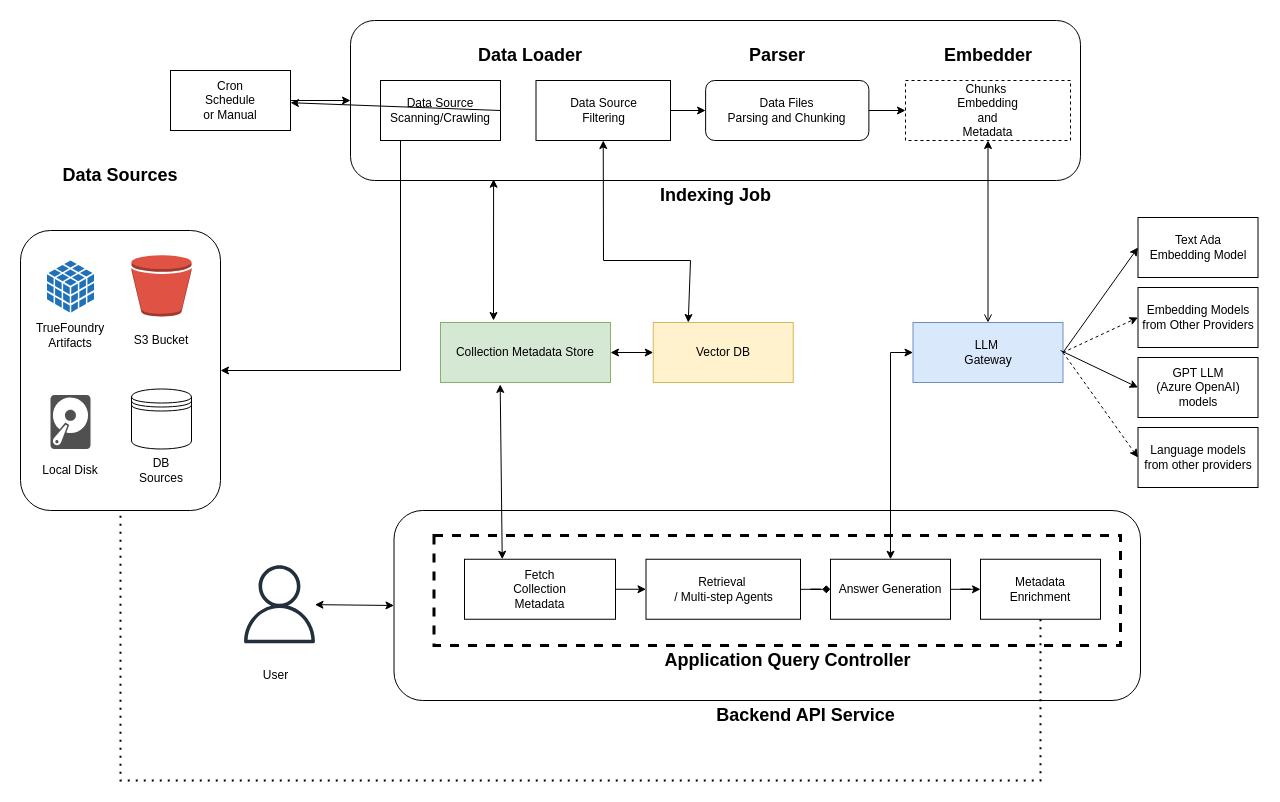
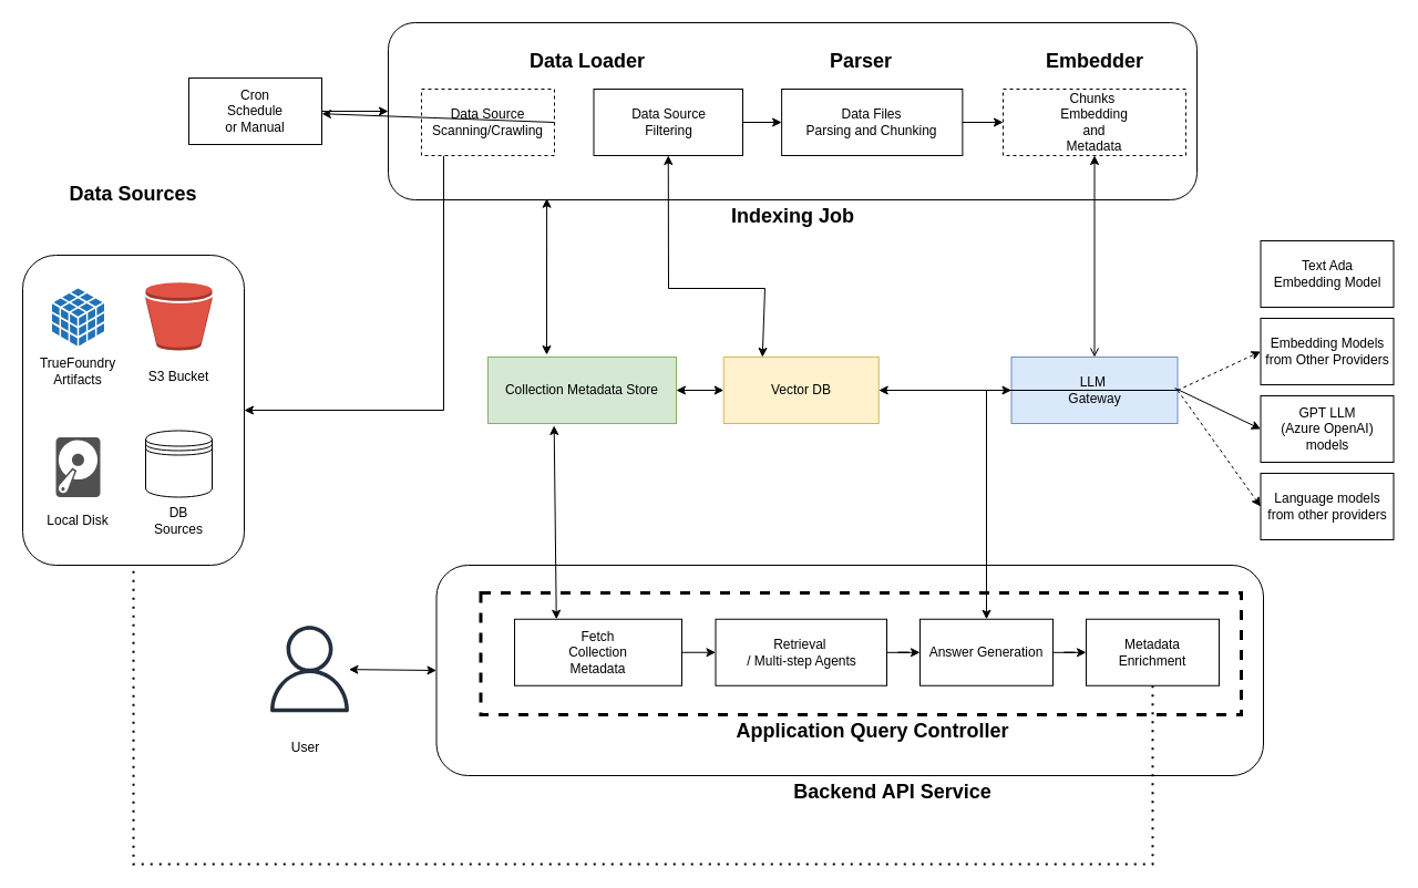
  <mxCell id="0" />
  <mxCell id="1" parent="0" />
  <mxCell id="2" value="" style="rounded=1;whiteSpace=wrap;html=1;fillColor=none;" parent="1" vertex="1"><mxGeometry x="393.5" y="510" width="746.5" height="190" as="geometry" /></mxCell>
  <mxCell id="3" value="" style="rounded=0;whiteSpace=wrap;html=1;fillColor=none;dashed=1;strokeWidth=3;" parent="1" vertex="1"><mxGeometry x="433.5" y="535" width="686.5" height="110" as="geometry" /></mxCell>
  <mxCell id="4" value="" style="rounded=1;whiteSpace=wrap;html=1;fillColor=none;" parent="1" vertex="1"><mxGeometry x="350" y="20" width="730" height="160" as="geometry" /></mxCell>
  <mxCell id="5" value="Collection Metadata Store" style="rounded=0;whiteSpace=wrap;html=1;fillColor=#d5e8d4;strokeColor=#82b366;" parent="1" vertex="1"><mxGeometry x="440" y="322" width="170" height="60" as="geometry" /></mxCell>
  <mxCell id="6" value="Vector DB" style="rounded=0;whiteSpace=wrap;html=1;fillColor=#fff2cc;strokeColor=#d6b656;" parent="1" vertex="1"><mxGeometry x="652.75" y="322" width="140" height="60" as="geometry" /></mxCell>
  <mxCell id="7" value="" style="edgeStyle=orthogonalEdgeStyle;rounded=0;orthogonalLoop=1;jettySize=auto;html=1;entryX=1;entryY=0.5;entryDx=0;entryDy=0;" parent="1" source="8" target="44" edge="1"><mxGeometry relative="1" as="geometry"><Array as="points"><mxPoint x="400" y="370" /></Array></mxGeometry></mxCell>
- <mxCell id="8" value="Data Source&lt;div&gt;Scanning/Crawling&lt;/div&gt;" style="rounded=0;whiteSpace=wrap;html=1;" parent="1" vertex="1"><mxGeometry x="380" y="80" width="120" height="60" as="geometry" /></mxCell>
+ <mxCell id="8" value="Data Source&lt;div&gt;Scanning/Crawling&lt;/div&gt;" style="rounded=0;whiteSpace=wrap;html=1;dashed=1;" parent="1" vertex="1"><mxGeometry x="380" y="80" width="120" height="60" as="geometry" /></mxCell>
  <mxCell id="9" value="Data Source&lt;div&gt;Filtering&lt;/div&gt;" style="rounded=0;whiteSpace=wrap;html=1;" parent="1" vertex="1"><mxGeometry x="535.5" y="80" width="134.5" height="60" as="geometry" /></mxCell>
- <mxCell id="10" value="Data Files&lt;div&gt;Parsing and Chunking&lt;/div&gt;" style="whiteSpace=wrap;html=1;rounded=1;" parent="1" vertex="1"><mxGeometry x="705.13" y="80" width="163.25" height="60" as="geometry" /></mxCell>
+ <mxCell id="10" value="Data Files&lt;div&gt;Parsing and Chunking&lt;/div&gt;" style="rounded=0;whiteSpace=wrap;html=1;" parent="1" vertex="1"><mxGeometry x="705.13" y="80" width="163.25" height="60" as="geometry" /></mxCell>
  <mxCell id="11" value="Chunks&amp;nbsp;&lt;div&gt;Embedding&lt;/div&gt;&lt;div&gt;and&lt;/div&gt;&lt;div&gt;Metadata&lt;/div&gt;" style="rounded=0;whiteSpace=wrap;html=1;dashed=1;" parent="1" vertex="1"><mxGeometry x="905" y="80" width="165" height="60" as="geometry" /></mxCell>
  <mxCell id="12" value="" style="endArrow=classic;html=1;rounded=0;exitX=1;exitY=0.5;exitDx=0;exitDy=0;" parent="1" source="8" target="17" edge="1"><mxGeometry width="50" height="50" relative="1" as="geometry"><mxPoint x="630" y="270" as="sourcePoint" /><mxPoint x="680" y="220" as="targetPoint" /></mxGeometry></mxCell>
  <mxCell id="13" value="" style="endArrow=classic;html=1;rounded=0;entryX=0;entryY=0.5;entryDx=0;entryDy=0;exitX=1;exitY=0.5;exitDx=0;exitDy=0;" parent="1" source="9" target="10" edge="1"><mxGeometry width="50" height="50" relative="1" as="geometry"><mxPoint x="640" y="150" as="sourcePoint" /><mxPoint x="530" y="160" as="targetPoint" /></mxGeometry></mxCell>
  <mxCell id="14" value="" style="endArrow=classic;html=1;rounded=0;entryX=0;entryY=0.5;entryDx=0;entryDy=0;exitX=1;exitY=0.5;exitDx=0;exitDy=0;" parent="1" source="10" target="11" edge="1"><mxGeometry width="50" height="50" relative="1" as="geometry"><mxPoint x="650" y="160" as="sourcePoint" /><mxPoint x="670" y="160" as="targetPoint" /></mxGeometry></mxCell>
  <mxCell id="15" value="" style="endArrow=classic;startArrow=classic;html=1;rounded=0;entryX=0.25;entryY=0;entryDx=0;entryDy=0;exitX=0.5;exitY=1;exitDx=0;exitDy=0;" parent="1" source="9" target="6" edge="1"><mxGeometry width="50" height="50" relative="1" as="geometry"><mxPoint x="550" y="270" as="sourcePoint" /><mxPoint x="600" y="220" as="targetPoint" /><Array as="points"><mxPoint x="603" y="260" /><mxPoint x="690" y="260" /></Array></mxGeometry></mxCell>
  <mxCell id="16" value="&lt;font style=&quot;font-size: 18px;&quot;&gt;&lt;b&gt;Indexing Job&lt;/b&gt;&lt;/font&gt;" style="text;html=1;align=center;verticalAlign=middle;resizable=0;points=[];autosize=1;strokeColor=none;fillColor=none;fontSize=16;" parent="1" vertex="1"><mxGeometry x="650" y="175" width="130" height="40" as="geometry" /></mxCell>
  <mxCell id="17" value="Cron&lt;div&gt;Schedule&lt;/div&gt;&lt;div&gt;or Manual&lt;/div&gt;" style="rounded=0;whiteSpace=wrap;html=1;" parent="1" vertex="1"><mxGeometry x="170" y="70" width="120" height="60" as="geometry" /></mxCell>
  <mxCell id="18" value="" style="endArrow=classic;html=1;rounded=0;exitX=1;exitY=0.5;exitDx=0;exitDy=0;entryX=0;entryY=0.5;entryDx=0;entryDy=0;" parent="1" source="17" target="4" edge="1"><mxGeometry width="50" height="50" relative="1" as="geometry"><mxPoint x="510" y="110" as="sourcePoint" /><mxPoint x="560" y="60" as="targetPoint" /></mxGeometry></mxCell>
  <mxCell id="19" value="" style="endArrow=classic;startArrow=classic;html=1;rounded=0;exitX=0.196;exitY=0.992;exitDx=0;exitDy=0;exitPerimeter=0;" parent="1" source="4" edge="1"><mxGeometry width="50" height="50" relative="1" as="geometry"><mxPoint x="550" y="210" as="sourcePoint" /><mxPoint x="493" y="320" as="targetPoint" /></mxGeometry></mxCell>
  <mxCell id="20" value="&lt;div&gt;GPT LLM&lt;/div&gt;(Azure OpenAI)&lt;div&gt;models&lt;/div&gt;" style="rounded=0;whiteSpace=wrap;html=1;" parent="1" vertex="1"><mxGeometry x="1137.5" y="357" width="120" height="60" as="geometry" /></mxCell>
  <mxCell id="21" value="&lt;div&gt;&lt;/div&gt;&lt;div&gt;Language models&lt;/div&gt;&lt;div&gt;from other providers&lt;/div&gt;" style="rounded=0;whiteSpace=wrap;html=1;" parent="1" vertex="1"><mxGeometry x="1137.5" y="427" width="120" height="60" as="geometry" /></mxCell>
  <mxCell id="22" value="Fetch&lt;div&gt;Collection&lt;/div&gt;&lt;div&gt;Metadata&lt;/div&gt;" style="rounded=0;whiteSpace=wrap;html=1;" parent="1" vertex="1"><mxGeometry x="464" y="558.75" width="151" height="60" as="geometry" /></mxCell>
- <mxCell id="23" value="" style="edgeStyle=orthogonalEdgeStyle;rounded=0;orthogonalLoop=1;jettySize=auto;html=1;endArrow=diamond;" parent="1" source="24" target="26" edge="1"><mxGeometry relative="1" as="geometry" /></mxCell>
+ <mxCell id="23" value="" style="edgeStyle=orthogonalEdgeStyle;rounded=0;orthogonalLoop=1;jettySize=auto;html=1;" parent="1" source="24" target="26" edge="1"><mxGeometry relative="1" as="geometry" /></mxCell>
  <mxCell id="24" value="Retrieval&amp;nbsp;&lt;div&gt;/ Multi-step Agents&lt;/div&gt;" style="rounded=0;whiteSpace=wrap;html=1;" parent="1" vertex="1"><mxGeometry x="645.5" y="558.75" width="154.5" height="60" as="geometry" /></mxCell>
  <mxCell id="25" value="" style="edgeStyle=orthogonalEdgeStyle;rounded=0;orthogonalLoop=1;jettySize=auto;html=1;" parent="1" source="26" target="27" edge="1"><mxGeometry relative="1" as="geometry" /></mxCell>
  <mxCell id="26" value="Answer Generation" style="rounded=0;whiteSpace=wrap;html=1;" parent="1" vertex="1"><mxGeometry x="830" y="558.75" width="120" height="60" as="geometry" /></mxCell>
  <mxCell id="27" value="Metadata&lt;div&gt;Enrichment&lt;/div&gt;" style="rounded=0;whiteSpace=wrap;html=1;" parent="1" vertex="1"><mxGeometry x="980" y="558.75" width="120" height="60" as="geometry" /></mxCell>
  <mxCell id="28" value="" style="endArrow=classic;html=1;rounded=0;exitX=1;exitY=0.5;exitDx=0;exitDy=0;entryX=0;entryY=0.5;entryDx=0;entryDy=0;" parent="1" source="22" target="24" edge="1"><mxGeometry width="50" height="50" relative="1" as="geometry"><mxPoint x="723.5" y="710" as="sourcePoint" /><mxPoint x="773.5" y="660" as="targetPoint" /></mxGeometry></mxCell>
  <mxCell id="29" value="" style="endArrow=classic;html=1;rounded=0;startArrow=classic;startFill=1;" parent="1" source="6" target="5" edge="1"><mxGeometry width="50" height="50" relative="1" as="geometry"><mxPoint x="710" y="350" as="sourcePoint" /><mxPoint x="710" y="630" as="targetPoint" /></mxGeometry></mxCell>
  <mxCell id="30" value="&lt;div&gt;LLM&amp;nbsp;&lt;/div&gt;&lt;div&gt;Gateway&lt;/div&gt;" style="rounded=0;whiteSpace=wrap;html=1;fillColor=#dae8fc;strokeColor=#6c8ebf;" parent="1" vertex="1"><mxGeometry x="912.5" y="322" width="150" height="60" as="geometry" /></mxCell>
  <mxCell id="31" value="Text Ada&lt;div&gt;Embedding Model&lt;/div&gt;" style="rounded=0;whiteSpace=wrap;html=1;" parent="1" vertex="1"><mxGeometry x="1137.5" y="217" width="120" height="60" as="geometry" /></mxCell>
  <mxCell id="32" value="Embedding Models&lt;div&gt;from Other Providers&lt;/div&gt;" style="rounded=0;whiteSpace=wrap;html=1;" parent="1" vertex="1"><mxGeometry x="1137.5" y="287" width="120" height="60" as="geometry" /></mxCell>
- <mxCell id="33" value="" style="endArrow=classic;html=1;rounded=0;entryX=0;entryY=0.5;entryDx=0;entryDy=0;exitX=1;exitY=0.5;exitDx=0;exitDy=0;" parent="1" source="30" target="31" edge="1"><mxGeometry width="50" height="50" relative="1" as="geometry"><mxPoint x="1110" y="354.5" as="sourcePoint" /><mxPoint x="1717.5" y="387.5" as="targetPoint" /></mxGeometry></mxCell>
+ <mxCell id="33" value="" style="endArrow=classic;html=1;rounded=0;exitX=1;exitY=0.5;exitDx=0;exitDy=0;" parent="1" source="30" target="6" edge="1"><mxGeometry width="50" height="50" relative="1" as="geometry"><mxPoint x="1110" y="354.5" as="sourcePoint" /><mxPoint x="1717.5" y="387.5" as="targetPoint" /></mxGeometry></mxCell>
  <mxCell id="34" value="" style="endArrow=classic;html=1;rounded=0;dashed=1;entryX=0;entryY=0.5;entryDx=0;entryDy=0;exitX=1;exitY=0.5;exitDx=0;exitDy=0;" parent="1" source="30" target="32" edge="1"><mxGeometry width="50" height="50" relative="1" as="geometry"><mxPoint x="1060" y="340" as="sourcePoint" /><mxPoint x="1137.5" y="334.5" as="targetPoint" /></mxGeometry></mxCell>
  <mxCell id="35" value="" style="sketch=0;outlineConnect=0;fontColor=#232F3E;gradientColor=none;fillColor=#232F3D;strokeColor=none;dashed=0;verticalLabelPosition=bottom;verticalAlign=top;align=center;html=1;fontSize=12;fontStyle=0;aspect=fixed;pointerEvents=1;shape=mxgraph.aws4.user;" parent="1" vertex="1"><mxGeometry x="240" y="564.75" width="78" height="78" as="geometry" /></mxCell>
  <mxCell id="36" value="" style="endArrow=classic;html=1;rounded=0;entryX=0;entryY=0.5;entryDx=0;entryDy=0;" parent="1" target="20" edge="1"><mxGeometry width="50" height="50" relative="1" as="geometry"><mxPoint x="1060" y="350" as="sourcePoint" /><mxPoint x="1137.5" y="404.5" as="targetPoint" /></mxGeometry></mxCell>
  <mxCell id="37" value="" style="endArrow=classic;html=1;rounded=0;dashed=1;entryX=0;entryY=0.5;entryDx=0;entryDy=0;exitX=1;exitY=0.5;exitDx=0;exitDy=0;" parent="1" source="30" target="21" edge="1"><mxGeometry width="50" height="50" relative="1" as="geometry"><mxPoint x="1110" y="354.5" as="sourcePoint" /><mxPoint x="1537.5" y="177.5" as="targetPoint" /></mxGeometry></mxCell>
  <mxCell id="38" value="" style="endArrow=classic;startArrow=classic;html=1;rounded=0;entryX=0;entryY=0.5;entryDx=0;entryDy=0;" parent="1" source="35" target="2" edge="1"><mxGeometry width="50" height="50" relative="1" as="geometry"><mxPoint x="348.955" y="590" as="sourcePoint" /><mxPoint x="763.5" y="540" as="targetPoint" /></mxGeometry></mxCell>
  <mxCell id="39" value="" style="endArrow=classic;startArrow=classic;html=1;rounded=0;entryX=0;entryY=0.5;entryDx=0;entryDy=0;exitX=0.5;exitY=0;exitDx=0;exitDy=0;" parent="1" source="26" target="30" edge="1"><mxGeometry width="50" height="50" relative="1" as="geometry"><mxPoint x="1053.5" y="640" as="sourcePoint" /><mxPoint x="1123.5" y="640" as="targetPoint" /><Array as="points"><mxPoint x="890" y="352" /></Array></mxGeometry></mxCell>
  <mxCell id="40" value="&lt;font style=&quot;font-size: 18px;&quot;&gt;&lt;b&gt;Backend API Service&lt;/b&gt;&lt;/font&gt;" style="text;html=1;align=center;verticalAlign=middle;resizable=0;points=[];autosize=1;strokeColor=none;fillColor=none;fontSize=16;" parent="1" vertex="1"><mxGeometry x="705" y="695" width="200" height="40" as="geometry" /></mxCell>
  <mxCell id="41" value="" style="endArrow=classic;startArrow=classic;html=1;rounded=0;entryX=0.351;entryY=1.032;entryDx=0;entryDy=0;exitX=0.25;exitY=0;exitDx=0;exitDy=0;entryPerimeter=0;" parent="1" source="22" target="5" edge="1"><mxGeometry width="50" height="50" relative="1" as="geometry"><mxPoint x="610" y="430" as="sourcePoint" /><mxPoint x="660" y="380" as="targetPoint" /></mxGeometry></mxCell>
  <mxCell id="42" value="&lt;b&gt;&lt;font style=&quot;font-size: 18px;&quot;&gt;Application Query Controller&lt;/font&gt;&lt;/b&gt;" style="text;html=1;align=center;verticalAlign=middle;resizable=0;points=[];autosize=1;strokeColor=none;fillColor=none;fontSize=16;" parent="1" vertex="1"><mxGeometry x="651.75" y="640" width="270" height="40" as="geometry" /></mxCell>
  <mxCell id="43" value="" style="group" parent="1" vertex="1" connectable="0"><mxGeometry x="20" y="230" width="200" height="280" as="geometry" /></mxCell>
  <mxCell id="44" value="" style="rounded=1;whiteSpace=wrap;html=1;fillColor=none;" parent="43" vertex="1"><mxGeometry width="200" height="280" as="geometry" /></mxCell>
  <mxCell id="45" value="" style="outlineConnect=0;dashed=0;verticalLabelPosition=bottom;verticalAlign=top;align=center;html=1;shape=mxgraph.aws3.bucket;fillColor=#E05243;gradientColor=none;" parent="43" vertex="1"><mxGeometry x="111" y="24.5" width="60" height="61.5" as="geometry" /></mxCell>
  <mxCell id="46" value="" style="sketch=0;pointerEvents=1;shadow=0;dashed=0;html=1;strokeColor=none;fillColor=#505050;labelPosition=center;verticalLabelPosition=bottom;verticalAlign=top;outlineConnect=0;align=center;shape=mxgraph.office.devices.hard_disk;" parent="43" vertex="1"><mxGeometry x="30" y="164.5" width="40" height="54" as="geometry" /></mxCell>
  <mxCell id="47" value="" style="sketch=0;shadow=0;dashed=0;html=1;strokeColor=none;labelPosition=center;verticalLabelPosition=bottom;verticalAlign=top;outlineConnect=0;align=center;shape=mxgraph.office.databases.database_cube;fillColor=#2072B8;" parent="43" vertex="1"><mxGeometry x="26.5" y="30" width="47" height="52" as="geometry" /></mxCell>
  <mxCell id="48" value="TrueFoundry&lt;div&gt;Artifacts&lt;/div&gt;" style="text;html=1;align=center;verticalAlign=middle;whiteSpace=wrap;rounded=0;" parent="43" vertex="1"><mxGeometry x="20" y="90" width="60" height="30" as="geometry" /></mxCell>
  <mxCell id="49" value="Local Disk" style="text;html=1;align=center;verticalAlign=middle;whiteSpace=wrap;rounded=0;" parent="43" vertex="1"><mxGeometry x="20" y="224.5" width="60" height="30" as="geometry" /></mxCell>
  <mxCell id="50" value="S3 Bucket" style="text;html=1;align=center;verticalAlign=middle;whiteSpace=wrap;rounded=0;" parent="43" vertex="1"><mxGeometry x="111" y="94.5" width="60" height="30" as="geometry" /></mxCell>
  <mxCell id="51" value="" style="shape=datastore;whiteSpace=wrap;html=1;" parent="43" vertex="1"><mxGeometry x="111" y="158.5" width="60" height="60" as="geometry" /></mxCell>
  <mxCell id="52" value="DB Sources" style="text;html=1;align=center;verticalAlign=middle;whiteSpace=wrap;rounded=0;" parent="43" vertex="1"><mxGeometry x="111" y="224.5" width="60" height="30" as="geometry" /></mxCell>
  <mxCell id="53" value="" style="endArrow=none;dashed=1;html=1;dashPattern=1 3;strokeWidth=2;rounded=0;entryX=0.5;entryY=1;entryDx=0;entryDy=0;exitX=0.5;exitY=1;exitDx=0;exitDy=0;" parent="1" source="27" target="44" edge="1"><mxGeometry width="50" height="50" relative="1" as="geometry"><mxPoint x="1100" y="780" as="sourcePoint" /><mxPoint x="110" y="530" as="targetPoint" /><Array as="points"><mxPoint x="1040" y="780" /><mxPoint x="120" y="780" /></Array></mxGeometry></mxCell>
  <mxCell id="54" value="User" style="text;html=1;align=center;verticalAlign=middle;resizable=0;points=[];autosize=1;strokeColor=none;fillColor=none;" parent="1" vertex="1"><mxGeometry x="250" y="660" width="50" height="30" as="geometry" /></mxCell>
  <mxCell id="55" value="" style="endArrow=open;startArrow=classic;html=1;rounded=0;exitX=0.5;exitY=1;exitDx=0;exitDy=0;" parent="1" source="11" target="30" edge="1"><mxGeometry width="50" height="50" relative="1" as="geometry"><mxPoint x="503" y="189" as="sourcePoint" /><mxPoint x="503" y="330" as="targetPoint" /></mxGeometry></mxCell>
  <mxCell id="56" value="&lt;font style=&quot;font-size: 18px;&quot;&gt;&lt;b&gt;Data Sources&lt;/b&gt;&lt;/font&gt;" style="text;html=1;align=center;verticalAlign=middle;whiteSpace=wrap;rounded=0;" parent="1" vertex="1"><mxGeometry x="50" y="160" width="140" height="30" as="geometry" /></mxCell>
  <mxCell id="57" value="&lt;font style=&quot;font-size: 18px;&quot;&gt;&lt;b&gt;Data Loader&lt;/b&gt;&lt;/font&gt;" style="text;html=1;align=center;verticalAlign=middle;whiteSpace=wrap;rounded=0;" parent="1" vertex="1"><mxGeometry x="470" y="40" width="120" height="30" as="geometry" /></mxCell>
  <mxCell id="58" value="&lt;font style=&quot;font-size: 18px;&quot;&gt;&lt;b&gt;Parser&lt;/b&gt;&lt;/font&gt;" style="text;html=1;align=center;verticalAlign=middle;whiteSpace=wrap;rounded=0;" parent="1" vertex="1"><mxGeometry x="716.75" y="40" width="120" height="30" as="geometry" /></mxCell>
  <mxCell id="59" value="&lt;font style=&quot;font-size: 18px;&quot;&gt;&lt;b&gt;Embedder&lt;/b&gt;&lt;/font&gt;" style="text;html=1;align=center;verticalAlign=middle;whiteSpace=wrap;rounded=0;" parent="1" vertex="1"><mxGeometry x="927.5" y="40" width="120" height="30" as="geometry" /></mxCell>
